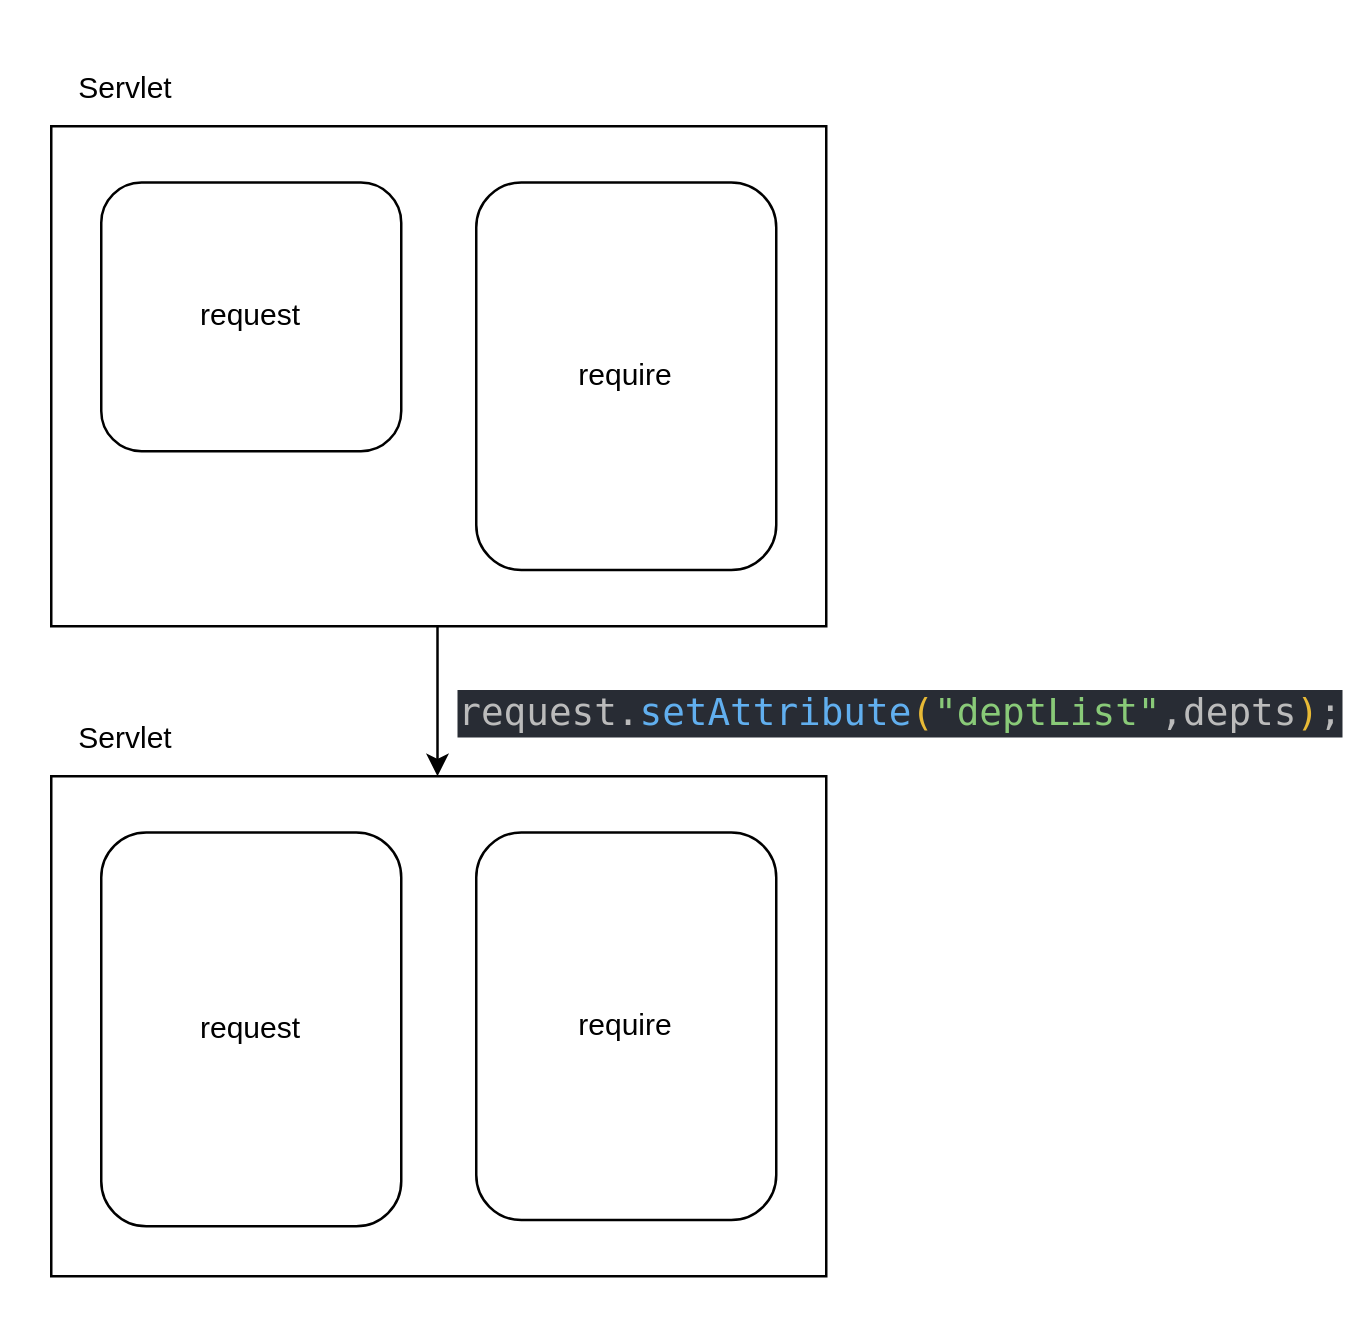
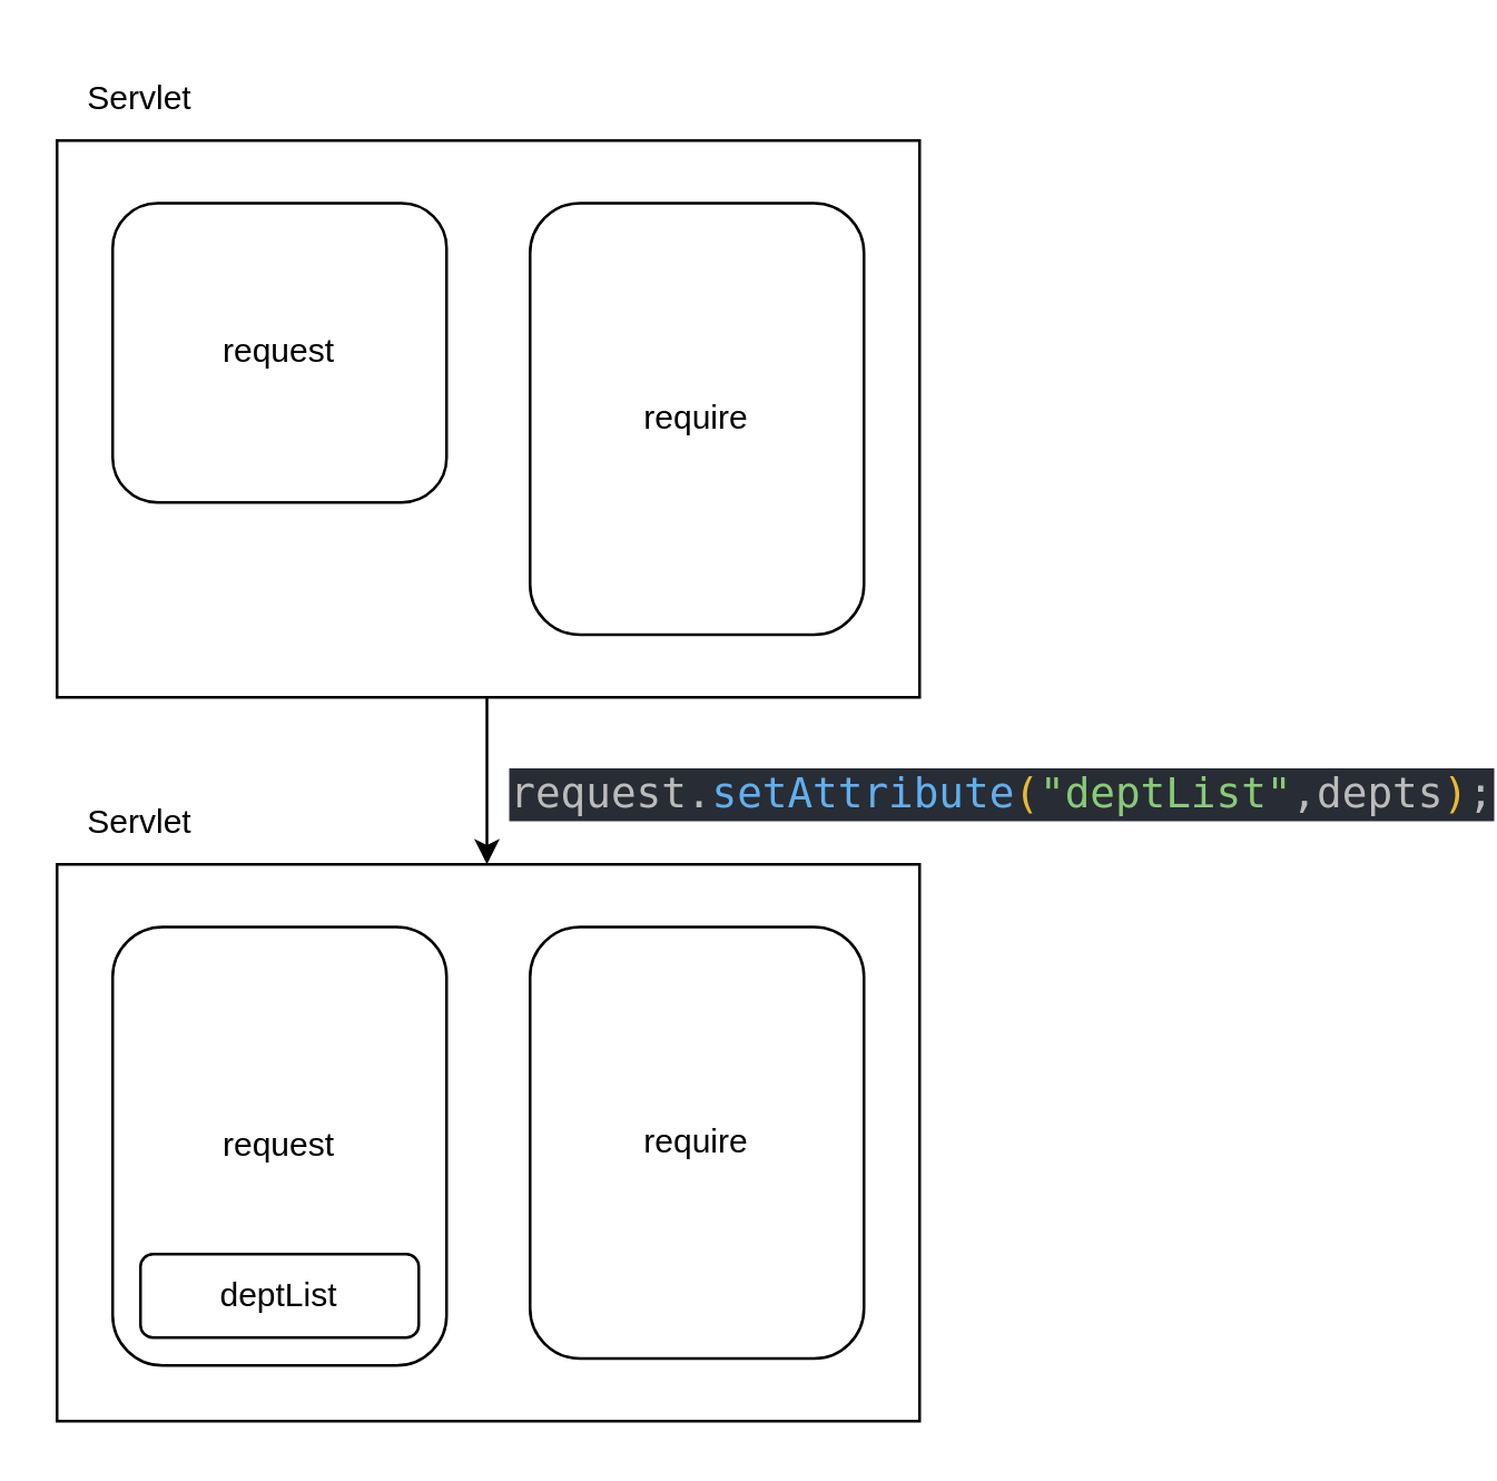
  <mxCell id="0" />
  <mxCell id="1" parent="0" />
  <mxCell id="2" value="" style="rounded=0;whiteSpace=wrap;html=1;" vertex="1" parent="1"><mxGeometry x="20" y="50" width="310" height="200" as="geometry" /></mxCell>
  <mxCell id="3" value="Servlet" style="text;html=1;strokeColor=none;fillColor=none;align=center;verticalAlign=middle;whiteSpace=wrap;rounded=0;" vertex="1" parent="1"><mxGeometry x="20" y="20" width="60" height="30" as="geometry" /></mxCell>
  <mxCell id="4" value="request" style="rounded=1;whiteSpace=wrap;html=1;" vertex="1" parent="1"><mxGeometry x="40" y="72.5" width="120" height="107.5" as="geometry" /></mxCell>
  <mxCell id="5" value="require" style="rounded=1;whiteSpace=wrap;html=1;" vertex="1" parent="1"><mxGeometry x="190" y="72.5" width="120" height="155" as="geometry" /></mxCell>
  <mxCell id="6" value="" style="endArrow=classic;html=1;rounded=0;" edge="1" parent="1"><mxGeometry width="50" height="50" relative="1" as="geometry"><mxPoint x="174.5" y="250" as="sourcePoint" /><mxPoint x="174.5" y="310" as="targetPoint" /></mxGeometry></mxCell>
  <mxCell id="7" value="" style="rounded=0;whiteSpace=wrap;html=1;" vertex="1" parent="1"><mxGeometry x="20" y="310" width="310" height="200" as="geometry" /></mxCell>
  <mxCell id="8" value="Servlet" style="text;html=1;strokeColor=none;fillColor=none;align=center;verticalAlign=middle;whiteSpace=wrap;rounded=0;" vertex="1" parent="1"><mxGeometry x="20" y="280" width="60" height="30" as="geometry" /></mxCell>
  <mxCell id="9" value="request" style="rounded=1;whiteSpace=wrap;html=1;" vertex="1" parent="1"><mxGeometry x="40" y="332.5" width="120" height="157.5" as="geometry" /></mxCell>
  <mxCell id="10" value="require" style="rounded=1;whiteSpace=wrap;html=1;" vertex="1" parent="1"><mxGeometry x="190" y="332.5" width="120" height="155" as="geometry" /></mxCell>
+ <mxCell id="11" value="deptList" style="rounded=1;whiteSpace=wrap;html=1;" vertex="1" parent="1"><mxGeometry x="50" y="450" width="100" height="30" as="geometry" /></mxCell>
  <mxCell id="12" value="&lt;pre style=&quot;background-color:#282c34;color:#bbbbbb;font-family:'Monaco',monospace;font-size:11.3pt;&quot;&gt;request.&lt;span style=&quot;color:#61afef;&quot;&gt;setAttribute&lt;/span&gt;&lt;span style=&quot;color:#e8ba36;&quot;&gt;(&lt;/span&gt;&lt;span style=&quot;color:#89ca78;&quot;&gt;&quot;deptList&quot;&lt;/span&gt;,depts&lt;span style=&quot;color:#e8ba36;&quot;&gt;)&lt;/span&gt;;&lt;/pre&gt;" style="text;html=1;strokeColor=none;fillColor=none;align=center;verticalAlign=middle;whiteSpace=wrap;rounded=0;" vertex="1" parent="1"><mxGeometry x="330" y="270" width="60" height="30" as="geometry" /></mxCell>
